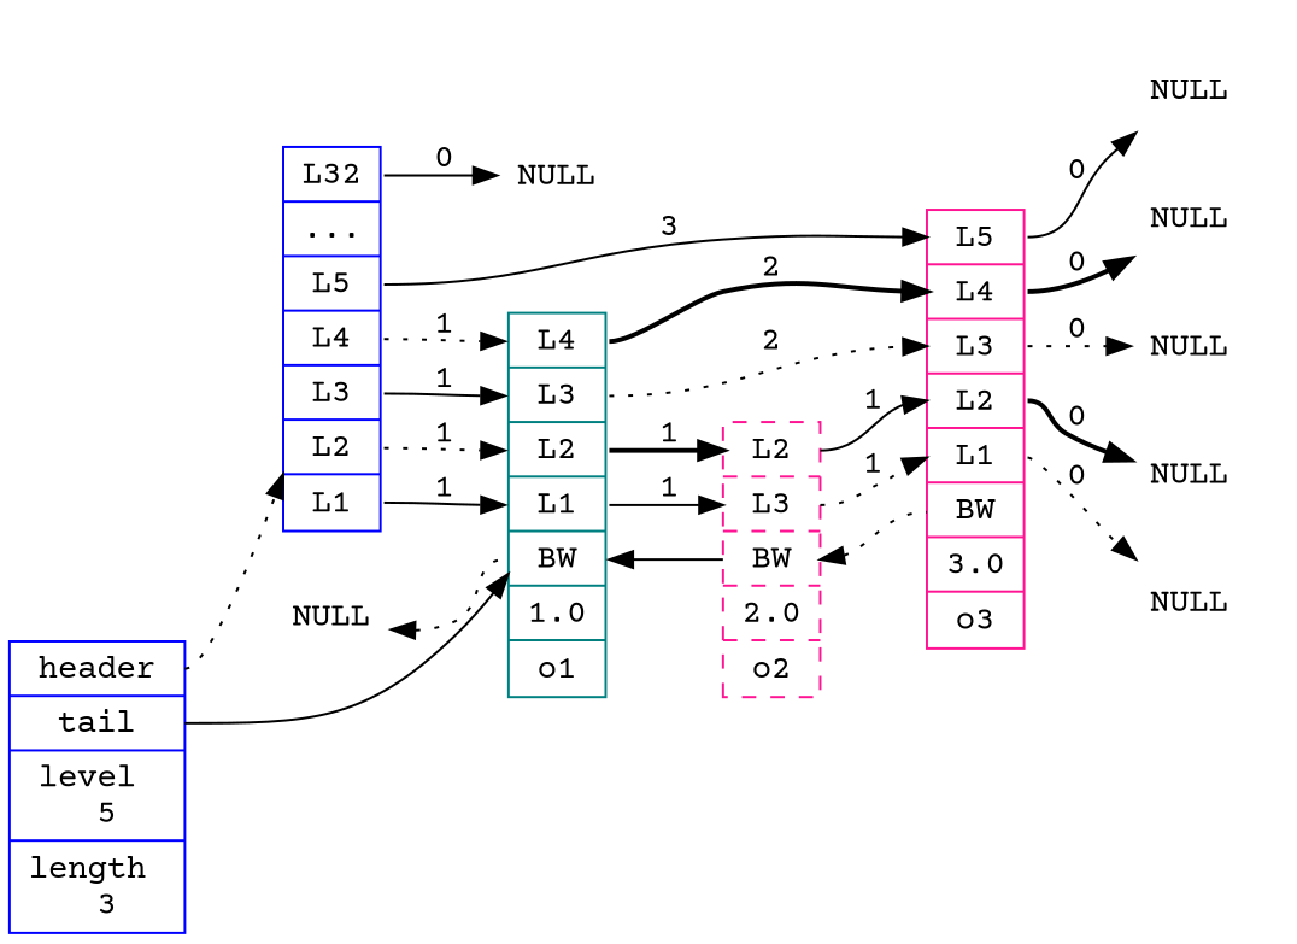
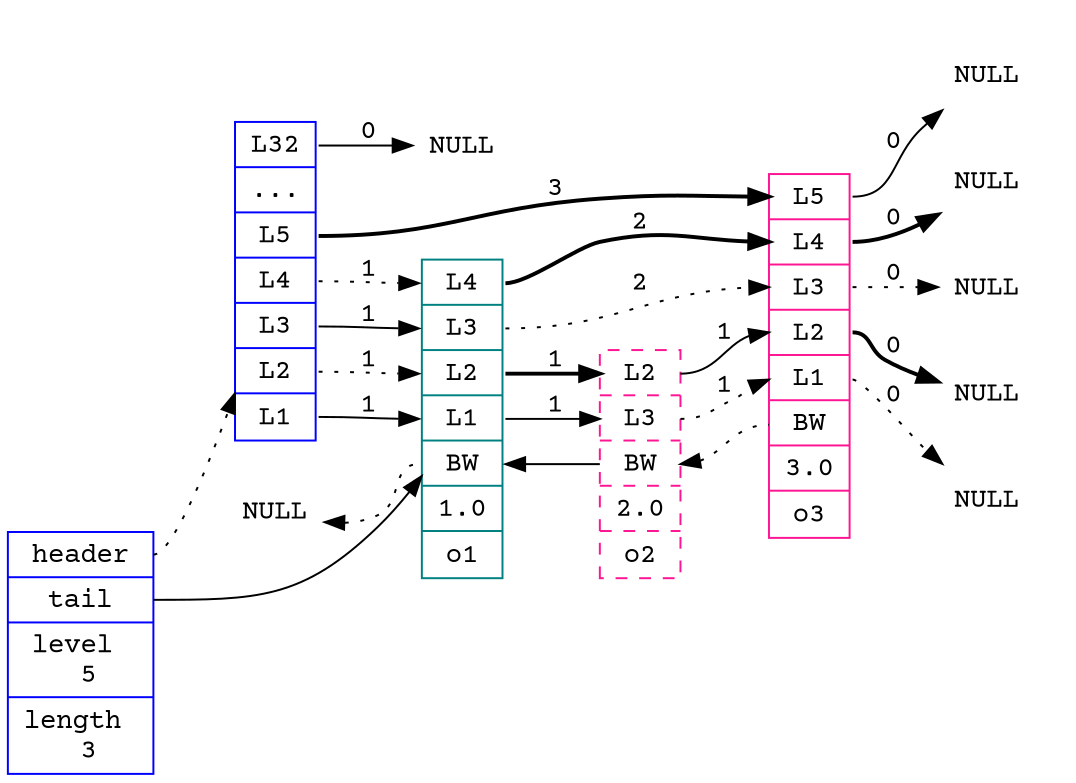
  digraph {
    fontname="Courier Prime"
    rankdir=LR
    node [color=deeppink fontname="Courier Prime" shape=plaintext]
    edge [fontname="Courier Prime" style=solid tailport=l2]
    n1 [color=blue label=" <l32> L32 | ... | <l5> L5 | <l4> L4 | <l3> L3 | <l2> L2 | <l1> L1 " shape=record width=0.5]
    n2 [label=NULL width=0.5]
    n3 [label=NULL width=0.5]
    n4 [color=teal label=" <l4> L4 | <l3> L3 | <l2> L2 | <l1> L1 | <backward> BW | 1.0 | o1 " shape=record width=0.5]
    n5 [label=" <l2> L2 | <l1> L3 | <backward> BW | 2.0 | o2 " shape=record style=dashed width=0.5]
    n6 [label=" <l5> L5 | <l4> L4 | <l3> L3 | <l2> L2 | <l1> L1 | <backward> BW | 3.0 | o3 " shape=record width=0.5]
    n7 [color=purple label=NULL width=0.5]
    n8 [label=NULL width=0.5]
    n9 [color=teal label=NULL width=0.5]
    n10 [color=blue label=NULL width=0.5]
    n11 [color=blue label=NULL width=0.5]
    n12 [color=blue label=" <header> header | <tail> tail | level \n 5 | length \n 3 " shape=record width=0.5]
    subgraph cluster_1 {
      style=invisible
      n1
      n2
      n3
      n4
      n5
      n6
    }
    subgraph cluster_2 {
      style=invisible
      n7
      n8
      n9
      n10
      n11
    }
    n1 -> n3 [label=0 tailport=l32]
    n1 -> n4 [headport=l4 label=1 style=dotted tailport=l4]
    n1 -> n4 [headport=l3 label=1 tailport=l3]
    n1 -> n4 [headport=l2 label=1 style=dotted]
    n1 -> n4 [headport=l1 label=1 tailport=l1]
-   n1 -> n6 [headport=l5 label=3 tailport=l5]
+   n1 -> n6 [headport=l5 label=3 style=bold tailport=l5]
    n2 -> n4 [dir=back headport=backward style=dotted]
    n4 -> n5 [headport=l2 label=1 style=bold]
    n4 -> n5 [headport=l1 label=1 tailport=l1]
    n4 -> n5 [dir=back headport=backward tailport=backward]
    n4 -> n6 [headport=l4 label=2 style=bold tailport=l4]
    n4 -> n6 [headport=l3 label=2 style=dotted tailport=l3]
    n5 -> n6 [headport=l2 label=1]
    n5 -> n6 [headport=l1 label=1 style=dotted tailport=l1]
    n5 -> n6 [dir=back headport=backward style=dotted tailport=backward]
    n6 -> n7 [label=0 style=dotted tailport=l1]
    n6 -> n8 [label=0 style=bold]
    n6 -> n9 [label=0 style=dotted tailport=l3]
    n6 -> n10 [label=0 style=bold tailport=l4]
    n6 -> n11 [label=0 tailport=l5]
    n12 -> n1 [style=dotted tailport=header]
    n12 -> n4 [tailport=tail]
  }
